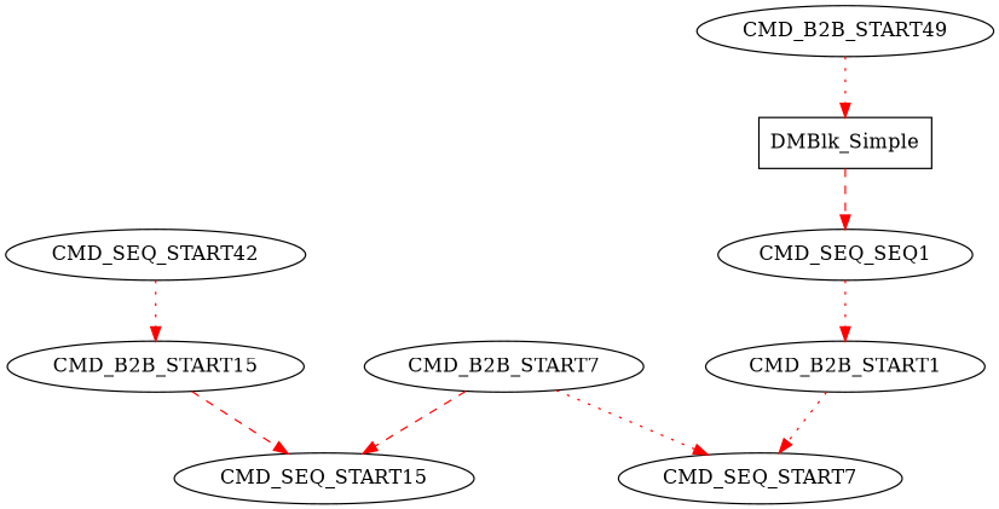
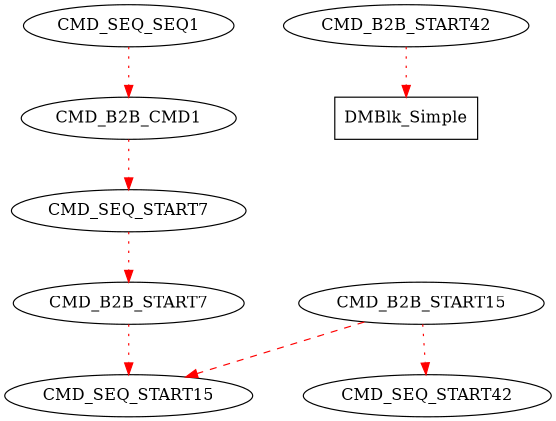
  digraph {
    mindist=0.6
    nodesep=0.6
    rankdir=TB
    ranksep=0.6
    node [color=black cpu=3 fillcolor=white par="0x123" pattern=B2B_TEST shape=oval style=filled type=tmsg]
    edge [color=red style=dotted type=defdst]
    n1 [label=CMD_SEQ_SEQ1 patentry=true toffs=0]
-   CMD_B2B_START1 [par="0x456" toffs=100000000]
+   CMD_B2B_START1 [par="0x456" toffs=100000000 label=CMD_B2B_CMD1]
    CMD_SEQ_START7 [toffs=1000000000]
    CMD_B2B_START7 [par="0x456" toffs=1100000000]
    CMD_SEQ_START15 [toffs=2000000000]
    CMD_B2B_START15 [par="0x456" toffs=2100000000]
    CMD_SEQ_START42 [toffs=3000000000]
-   CMD_B2B_START42 [par="0x456" toffs=3100000000 label=CMD_B2B_START49]
+   CMD_B2B_START42 [par="0x456" toffs=3100000000]
    DMBlk_Simple [shape=rectangle tperiod=4200000000 type=block par=""]
    n1 -> CMD_B2B_START1
    CMD_B2B_START1 -> CMD_SEQ_START7
-   CMD_B2B_START7 -> CMD_SEQ_START7
-   CMD_B2B_START7 -> CMD_SEQ_START15 [style=dashed]
+   CMD_SEQ_START7 -> CMD_B2B_START7
+   CMD_B2B_START7 -> CMD_SEQ_START15
    CMD_B2B_START15 -> CMD_SEQ_START15 [style=dashed]
-   CMD_SEQ_START42 -> CMD_B2B_START15
+   CMD_B2B_START15 -> CMD_SEQ_START42
    CMD_B2B_START42 -> DMBlk_Simple
-   DMBlk_Simple -> n1 [style=dashed]
  }
